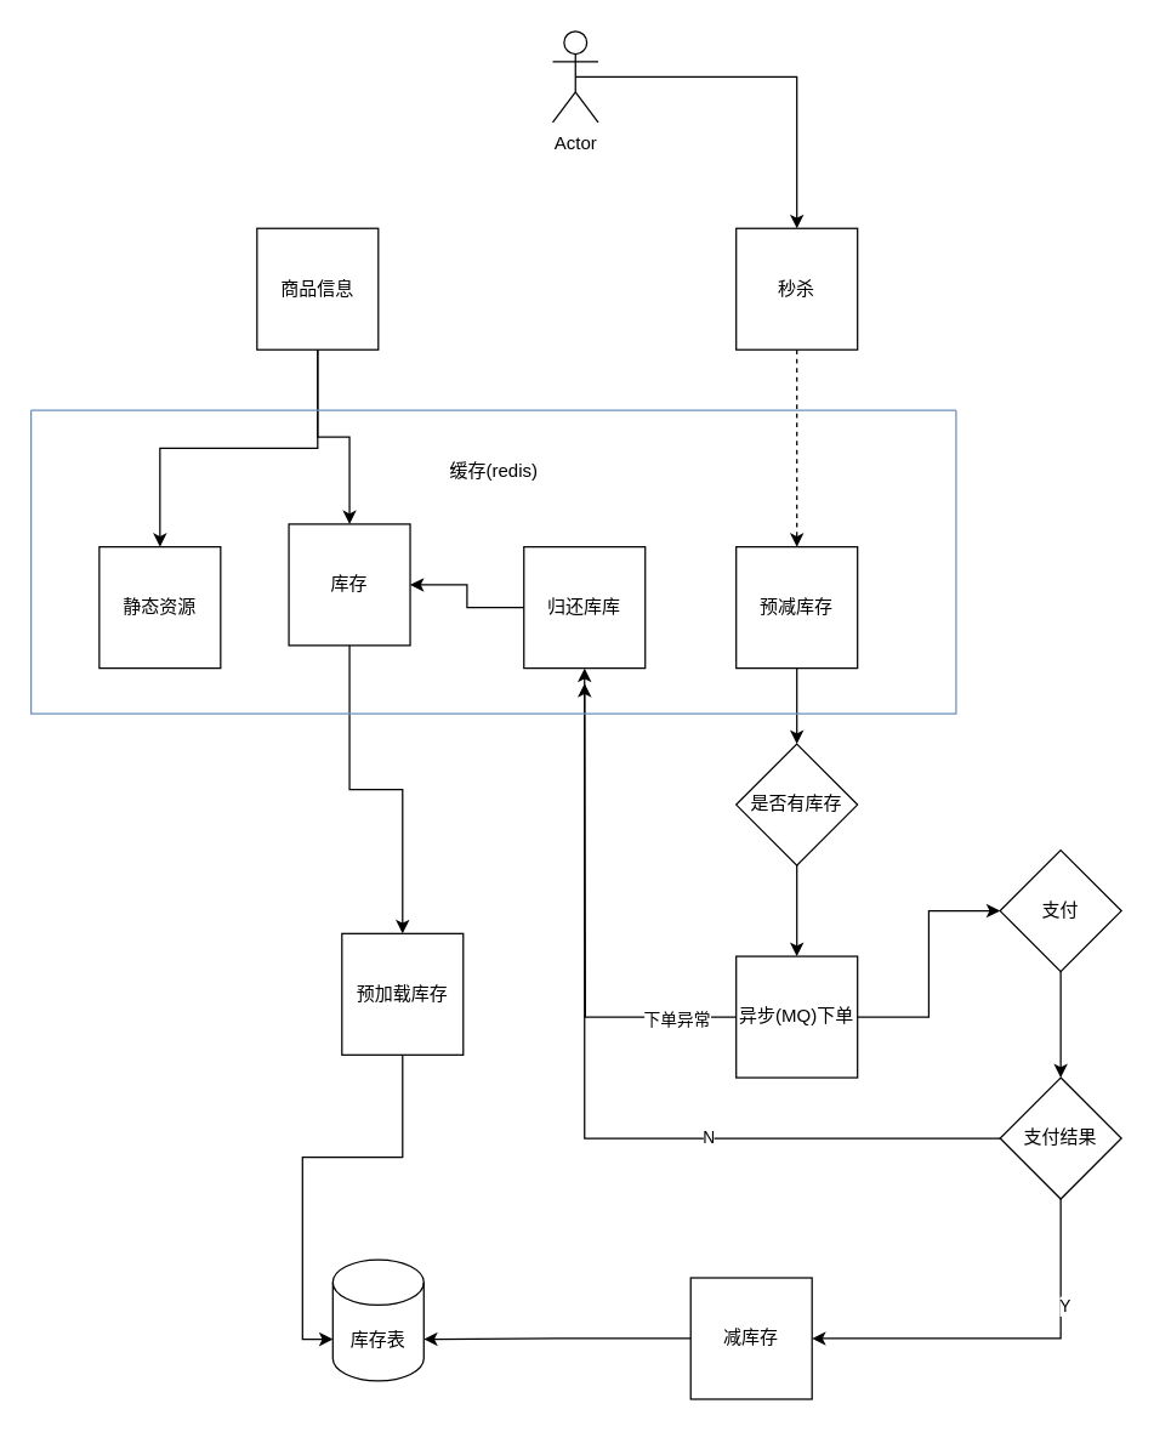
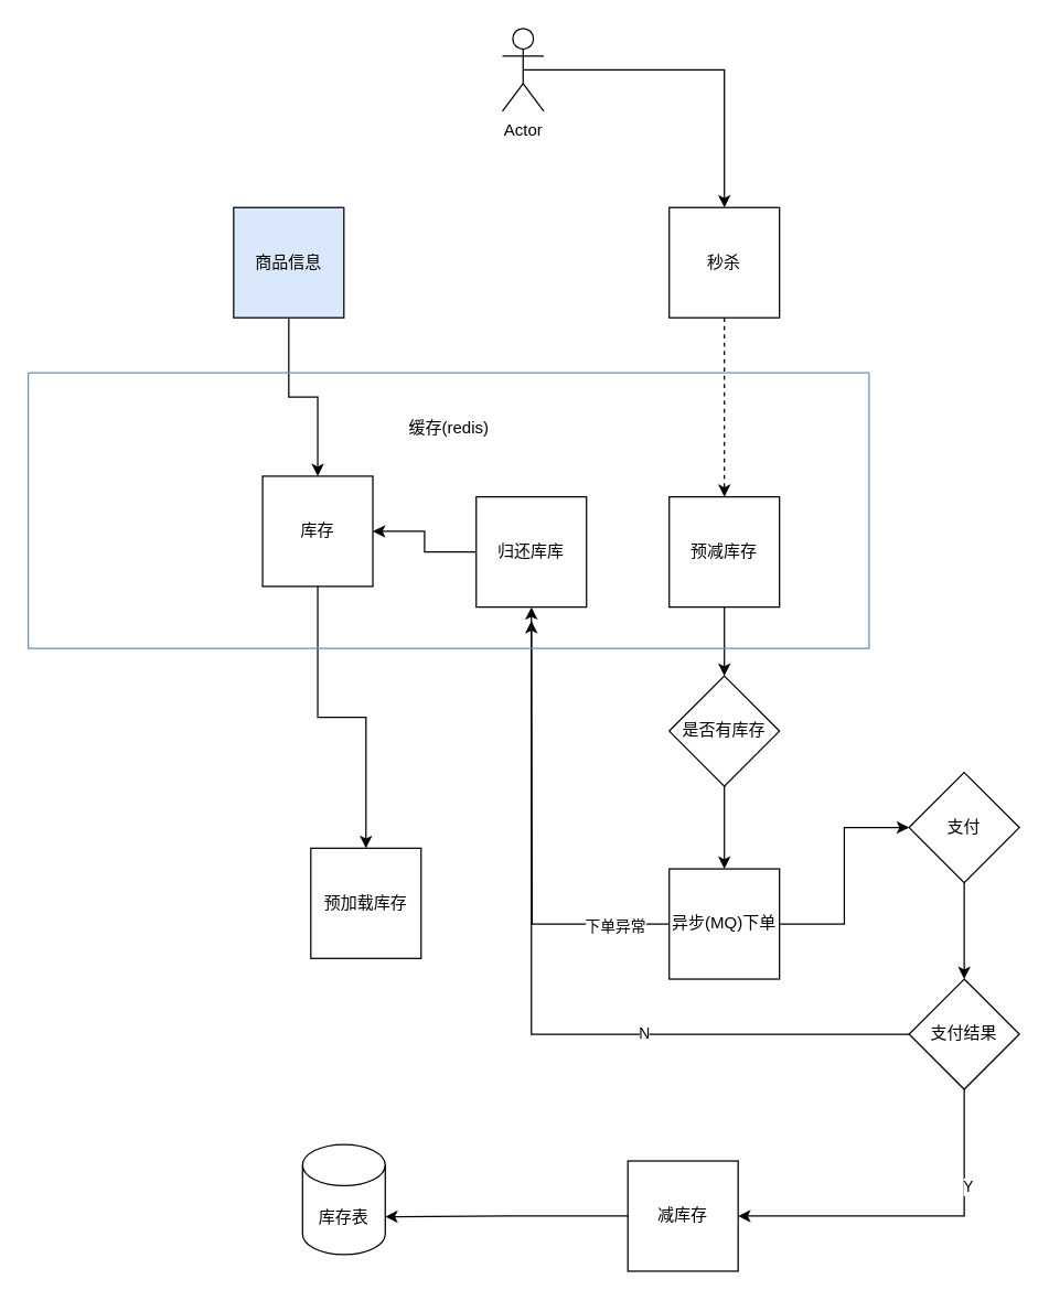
  <mxCell id="0" />
  <mxCell id="1" parent="0" />
- <mxCell id="2" style="edgeStyle=orthogonalEdgeStyle;rounded=0;orthogonalLoop=1;jettySize=auto;html=1;exitX=0.5;exitY=1;exitDx=0;exitDy=0;entryX=0.5;entryY=0;entryDx=0;entryDy=0;" edge="1" parent="1" source="4" target="5"><mxGeometry relative="1" as="geometry" /></mxCell>
  <mxCell id="3" style="edgeStyle=orthogonalEdgeStyle;rounded=0;orthogonalLoop=1;jettySize=auto;html=1;exitX=0.5;exitY=1;exitDx=0;exitDy=0;entryX=0.5;entryY=0;entryDx=0;entryDy=0;" edge="1" parent="1" source="4" target="7"><mxGeometry relative="1" as="geometry" /></mxCell>
- <mxCell id="4" value="商品信息" style="whiteSpace=wrap;html=1;aspect=fixed;fillColor=#FFFFFF;" vertex="1" parent="1"><mxGeometry x="169" y="150" width="80" height="80" as="geometry" /></mxCell>
- <mxCell id="5" value="静态资源" style="whiteSpace=wrap;html=1;aspect=fixed;" vertex="1" parent="1"><mxGeometry x="65" y="360" width="80" height="80" as="geometry" /></mxCell>
+ <mxCell id="4" value="商品信息" style="whiteSpace=wrap;html=1;aspect=fixed;fillColor=#dae8fc;" vertex="1" parent="1"><mxGeometry x="169" y="150" width="80" height="80" as="geometry" /></mxCell>
  <mxCell id="6" style="edgeStyle=orthogonalEdgeStyle;rounded=0;orthogonalLoop=1;jettySize=auto;html=1;exitX=0.5;exitY=1;exitDx=0;exitDy=0;entryX=0.5;entryY=0;entryDx=0;entryDy=0;" edge="1" parent="1" source="7" target="13"><mxGeometry relative="1" as="geometry" /></mxCell>
  <mxCell id="7" value="库存" style="whiteSpace=wrap;html=1;aspect=fixed;fillColor=#FFFFFF;" vertex="1" parent="1"><mxGeometry x="190" y="345" width="80" height="80" as="geometry" /></mxCell>
  <mxCell id="8" style="edgeStyle=orthogonalEdgeStyle;rounded=0;orthogonalLoop=1;jettySize=auto;html=1;exitX=0.5;exitY=1;exitDx=0;exitDy=0;entryX=0.5;entryY=0;entryDx=0;entryDy=0;dashed=1;" edge="1" parent="1" source="9" target="11"><mxGeometry relative="1" as="geometry" /></mxCell>
  <mxCell id="9" value="秒杀" style="whiteSpace=wrap;html=1;aspect=fixed;fillColor=#FFFFFF;" vertex="1" parent="1"><mxGeometry x="485" y="150" width="80" height="80" as="geometry" /></mxCell>
  <mxCell id="10" style="edgeStyle=orthogonalEdgeStyle;rounded=0;orthogonalLoop=1;jettySize=auto;html=1;exitX=0.5;exitY=1;exitDx=0;exitDy=0;entryX=0.5;entryY=0;entryDx=0;entryDy=0;" edge="1" parent="1" source="11" target="31"><mxGeometry relative="1" as="geometry" /></mxCell>
  <mxCell id="11" value="预减库存" style="whiteSpace=wrap;html=1;aspect=fixed;fillColor=#FFFFFF;" vertex="1" parent="1"><mxGeometry x="485" y="360" width="80" height="80" as="geometry" /></mxCell>
- <mxCell id="12" style="edgeStyle=orthogonalEdgeStyle;rounded=0;orthogonalLoop=1;jettySize=auto;html=1;exitX=0.5;exitY=1;exitDx=0;exitDy=0;entryX=0;entryY=0;entryDx=0;entryDy=52.5;entryPerimeter=0;" edge="1" parent="1" source="13" target="16"><mxGeometry relative="1" as="geometry" /></mxCell>
  <mxCell id="13" value="预加载库存" style="whiteSpace=wrap;html=1;aspect=fixed;fillColor=#FFFFFF;" vertex="1" parent="1"><mxGeometry x="225" y="615" width="80" height="80" as="geometry" /></mxCell>
  <mxCell id="14" style="edgeStyle=orthogonalEdgeStyle;rounded=0;orthogonalLoop=1;jettySize=auto;html=1;exitX=0;exitY=0.5;exitDx=0;exitDy=0;entryX=1;entryY=0.5;entryDx=0;entryDy=0;" edge="1" parent="1" source="15" target="7"><mxGeometry relative="1" as="geometry" /></mxCell>
  <mxCell id="15" value="归还库库" style="whiteSpace=wrap;html=1;aspect=fixed;fillColor=#FFFFFF;" vertex="1" parent="1"><mxGeometry x="345" y="360" width="80" height="80" as="geometry" /></mxCell>
  <mxCell id="16" value="库存表" style="shape=cylinder3;whiteSpace=wrap;html=1;boundedLbl=1;backgroundOutline=1;size=15;fillColor=#FFFFFF;" vertex="1" parent="1"><mxGeometry x="219" y="830" width="60" height="80" as="geometry" /></mxCell>
  <mxCell id="17" style="edgeStyle=orthogonalEdgeStyle;rounded=0;orthogonalLoop=1;jettySize=auto;html=1;exitX=1;exitY=0.5;exitDx=0;exitDy=0;entryX=0;entryY=0.5;entryDx=0;entryDy=0;" edge="1" parent="1" source="20" target="22"><mxGeometry relative="1" as="geometry" /></mxCell>
  <mxCell id="18" style="edgeStyle=orthogonalEdgeStyle;rounded=0;orthogonalLoop=1;jettySize=auto;html=1;exitX=0;exitY=0.5;exitDx=0;exitDy=0;" edge="1" parent="1" source="20"><mxGeometry relative="1" as="geometry"><mxPoint x="385" y="450" as="targetPoint" /></mxGeometry></mxCell>
  <mxCell id="19" value="下单异常" style="edgeLabel;html=1;align=center;verticalAlign=middle;resizable=0;points=[];" vertex="1" connectable="0" parent="18"><mxGeometry x="-0.75" y="1" relative="1" as="geometry"><mxPoint as="offset" /></mxGeometry></mxCell>
  <mxCell id="20" value="异步(MQ)下单" style="whiteSpace=wrap;html=1;aspect=fixed;fillColor=#FFFFFF;" vertex="1" parent="1"><mxGeometry x="485" y="630" width="80" height="80" as="geometry" /></mxCell>
  <mxCell id="21" style="edgeStyle=orthogonalEdgeStyle;rounded=0;orthogonalLoop=1;jettySize=auto;html=1;exitX=0.5;exitY=1;exitDx=0;exitDy=0;entryX=0.5;entryY=0;entryDx=0;entryDy=0;" edge="1" parent="1" source="22" target="27"><mxGeometry relative="1" as="geometry" /></mxCell>
  <mxCell id="22" value="支付" style="rhombus;whiteSpace=wrap;html=1;aspect=fixed;fillColor=#FFFFFF;" vertex="1" parent="1"><mxGeometry x="659" y="560" width="80" height="80" as="geometry" /></mxCell>
  <mxCell id="23" style="edgeStyle=orthogonalEdgeStyle;rounded=0;orthogonalLoop=1;jettySize=auto;html=1;exitX=0;exitY=0.5;exitDx=0;exitDy=0;entryX=0.5;entryY=1;entryDx=0;entryDy=0;" edge="1" parent="1" source="27" target="15"><mxGeometry relative="1" as="geometry"><mxPoint x="245" y="610" as="targetPoint" /></mxGeometry></mxCell>
  <mxCell id="24" value="N" style="edgeLabel;html=1;align=center;verticalAlign=middle;resizable=0;points=[];" vertex="1" connectable="0" parent="23"><mxGeometry x="-0.34" y="-1" relative="1" as="geometry"><mxPoint as="offset" /></mxGeometry></mxCell>
  <mxCell id="25" style="edgeStyle=orthogonalEdgeStyle;rounded=0;orthogonalLoop=1;jettySize=auto;html=1;exitX=0.5;exitY=1;exitDx=0;exitDy=0;entryX=1;entryY=0.5;entryDx=0;entryDy=0;" edge="1" parent="1" source="27" target="33"><mxGeometry relative="1" as="geometry" /></mxCell>
  <mxCell id="26" value="Y" style="edgeLabel;html=1;align=center;verticalAlign=middle;resizable=0;points=[];" vertex="1" connectable="0" parent="25"><mxGeometry x="-0.457" y="2" relative="1" as="geometry"><mxPoint as="offset" /></mxGeometry></mxCell>
  <mxCell id="27" value="支付结果" style="rhombus;whiteSpace=wrap;html=1;fillColor=#FFFFFF;" vertex="1" parent="1"><mxGeometry x="659" y="710" width="80" height="80" as="geometry" /></mxCell>
  <mxCell id="28" style="edgeStyle=orthogonalEdgeStyle;rounded=0;orthogonalLoop=1;jettySize=auto;html=1;exitX=0.5;exitY=0.5;exitDx=0;exitDy=0;exitPerimeter=0;entryX=0.5;entryY=0;entryDx=0;entryDy=0;" edge="1" parent="1" source="29" target="9"><mxGeometry relative="1" as="geometry" /></mxCell>
  <mxCell id="29" value="Actor" style="shape=umlActor;verticalLabelPosition=bottom;verticalAlign=top;html=1;outlineConnect=0;fillColor=#FFFFFF;" vertex="1" parent="1"><mxGeometry x="364" y="20" width="30" height="60" as="geometry" /></mxCell>
  <mxCell id="30" style="edgeStyle=orthogonalEdgeStyle;rounded=0;orthogonalLoop=1;jettySize=auto;html=1;exitX=0.5;exitY=1;exitDx=0;exitDy=0;" edge="1" parent="1" source="31"><mxGeometry relative="1" as="geometry"><mxPoint x="525" y="630" as="targetPoint" /></mxGeometry></mxCell>
  <mxCell id="31" value="是否有库存" style="rhombus;whiteSpace=wrap;html=1;fillColor=#FFFFFF;" vertex="1" parent="1"><mxGeometry x="485" y="490" width="80" height="80" as="geometry" /></mxCell>
  <mxCell id="32" style="edgeStyle=orthogonalEdgeStyle;rounded=0;orthogonalLoop=1;jettySize=auto;html=1;exitX=0;exitY=0.5;exitDx=0;exitDy=0;entryX=1;entryY=0;entryDx=0;entryDy=52.5;entryPerimeter=0;" edge="1" parent="1" source="33" target="16"><mxGeometry relative="1" as="geometry" /></mxCell>
  <mxCell id="33" value="减库存" style="whiteSpace=wrap;html=1;aspect=fixed;fillColor=#FFFFFF;" vertex="1" parent="1"><mxGeometry x="455" y="842" width="80" height="80" as="geometry" /></mxCell>
  <mxCell id="34" value="" style="swimlane;startSize=0;fillColor=#dae8fc;strokeColor=#6c8ebf;" vertex="1" parent="1"><mxGeometry x="20" y="270" width="610" height="200" as="geometry"><mxRectangle x="40" y="210" width="50" height="40" as="alternateBounds" /></mxGeometry></mxCell>
  <mxCell id="35" value="缓存(redis)" style="text;html=1;align=center;verticalAlign=middle;resizable=0;points=[];autosize=1;strokeColor=none;" vertex="1" parent="1"><mxGeometry x="290" y="300" width="70" height="20" as="geometry" /></mxCell>
